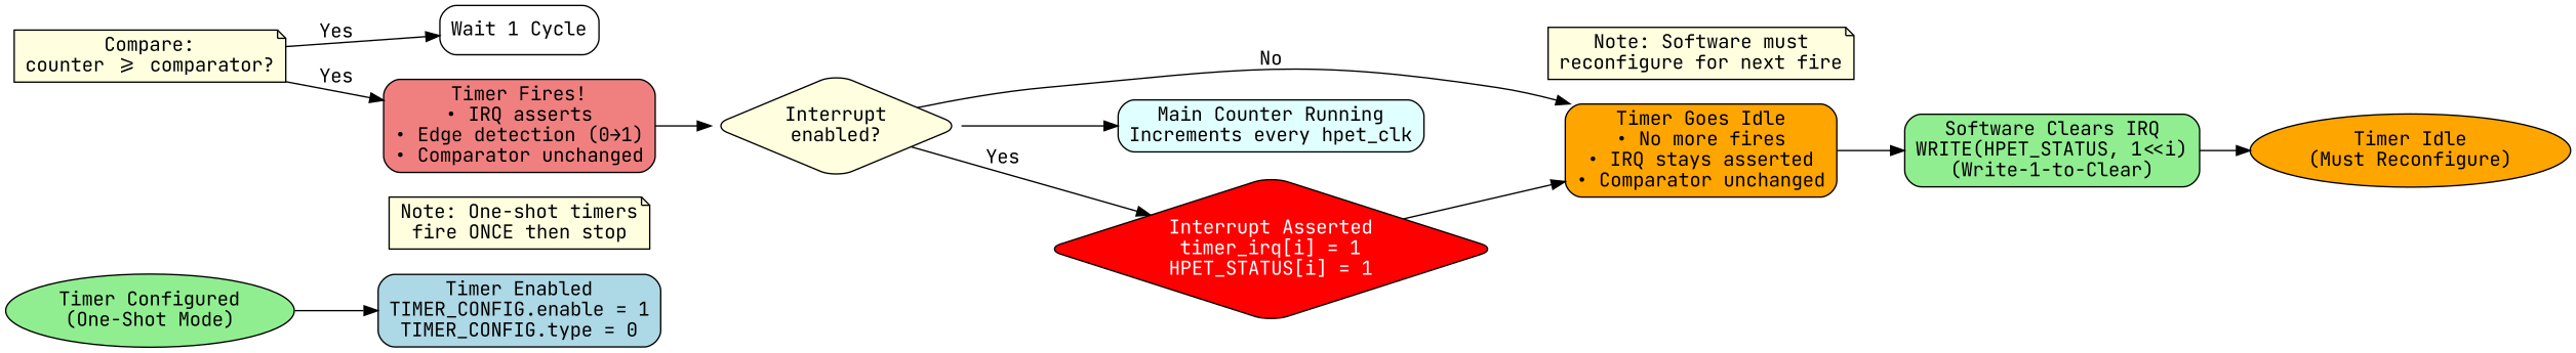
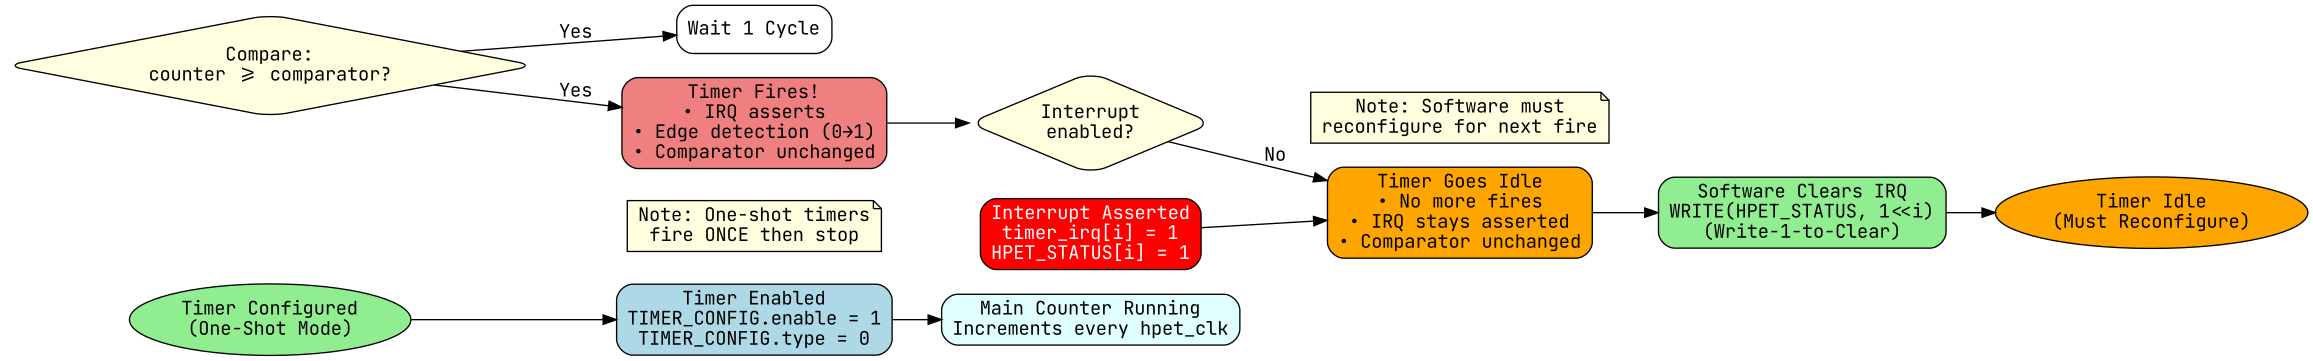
  digraph {
    fontname="JetBrains Mono"
    rankdir=LR
    node [fillcolor=lightyellow fontname="JetBrains Mono" shape=box style="rounded,filled"]
    edge [fontname="JetBrains Mono"]
    n1 [fillcolor=lightblue label="Timer Enabled\nTIMER_CONFIG.enable = 1\nTIMER_CONFIG.type = 0"]
    n2 [label="Note: One-shot timers\nfire ONCE then stop" shape=note style=filled]
    n3 [fillcolor=orange label="Timer Goes Idle\n• No more fires\n• IRQ stays asserted\n• Comparator unchanged"]
    n4 [label="Note: Software must\nreconfigure for next fire" shape=note style=filled]
    n5 [fillcolor=lightcyan label="Main Counter Running\nIncrements every hpet_clk"]
    n6 [fillcolor=lightgreen label="Software Clears IRQ\nWRITE(HPET_STATUS, 1<<i)\n(Write-1-to-Clear)"]
    n7 [fillcolor=lightgreen label="Timer Configured\n(One-Shot Mode)" shape=ellipse]
    n8 [fillcolor=orange label="Timer Idle\n(Must Reconfigure)" shape=ellipse]
-   n9 [label="Compare:\ncounter >= comparator?" shape=note]
+   n9 [label="Compare:\ncounter >= comparator?" shape=diamond]
    n10 [fillcolor=white label="Wait 1 Cycle"]
    n11 [fillcolor=lightcoral label="Timer Fires!\n• IRQ asserts\n• Edge detection (0→1)\n• Comparator unchanged"]
    n12 [label="Interrupt\nenabled?" shape=diamond]
-   n13 [fillcolor=red fontcolor=white label="Interrupt Asserted\ntimer_irq[i] = 1\nHPET_STATUS[i] = 1" shape=diamond]
+   n13 [fillcolor=red fontcolor=white label="Interrupt Asserted\ntimer_irq[i] = 1\nHPET_STATUS[i] = 1"]
    subgraph sub_1 {
      rank=same
      n1
      n2
    }
    subgraph sub_2 {
      rank=same
      n3
      n4
    }
-   n12 -> n5
+   n1 -> n5
    n3 -> n6
    n6 -> n8
    n7 -> n1
    n9 -> n10 [label=Yes]
    n9 -> n11 [label=Yes]
    n11 -> n12
    n12 -> n3 [label=No]
-   n12 -> n13 [label=Yes]
    n13 -> n3
  }
